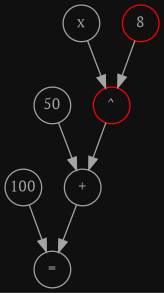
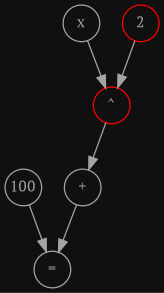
  digraph {
    bgcolor="#101010"
    color="#A4A4A4"
    fontname="PT Serif"
    node [color="#A4A4A4" fixedsize=true fontcolor="#A4A4A4" fontname="PT Serif" fontsize=12 shape=ellipse]
    edge [color="#A4A4A4" fontname="PT Serif"]
    100 [height=.4 width=.4]
    n2 [height=.4 label="=" width=.4]
    n3 [height=.4 label="+" width=.4]
-   50 [height=.4 width=.4]
    n5 [color=red height=.4 label="^" width=.4]
    x [height=.4 width=.4]
-   2 [color=red height=.4 width=.4 label=8]
+   2 [color=red height=.4 width=.4]
    100 -> n2
    n3 -> n2
-   50 -> n3
    n5 -> n3
    x -> n5
    2 -> n5
  }
